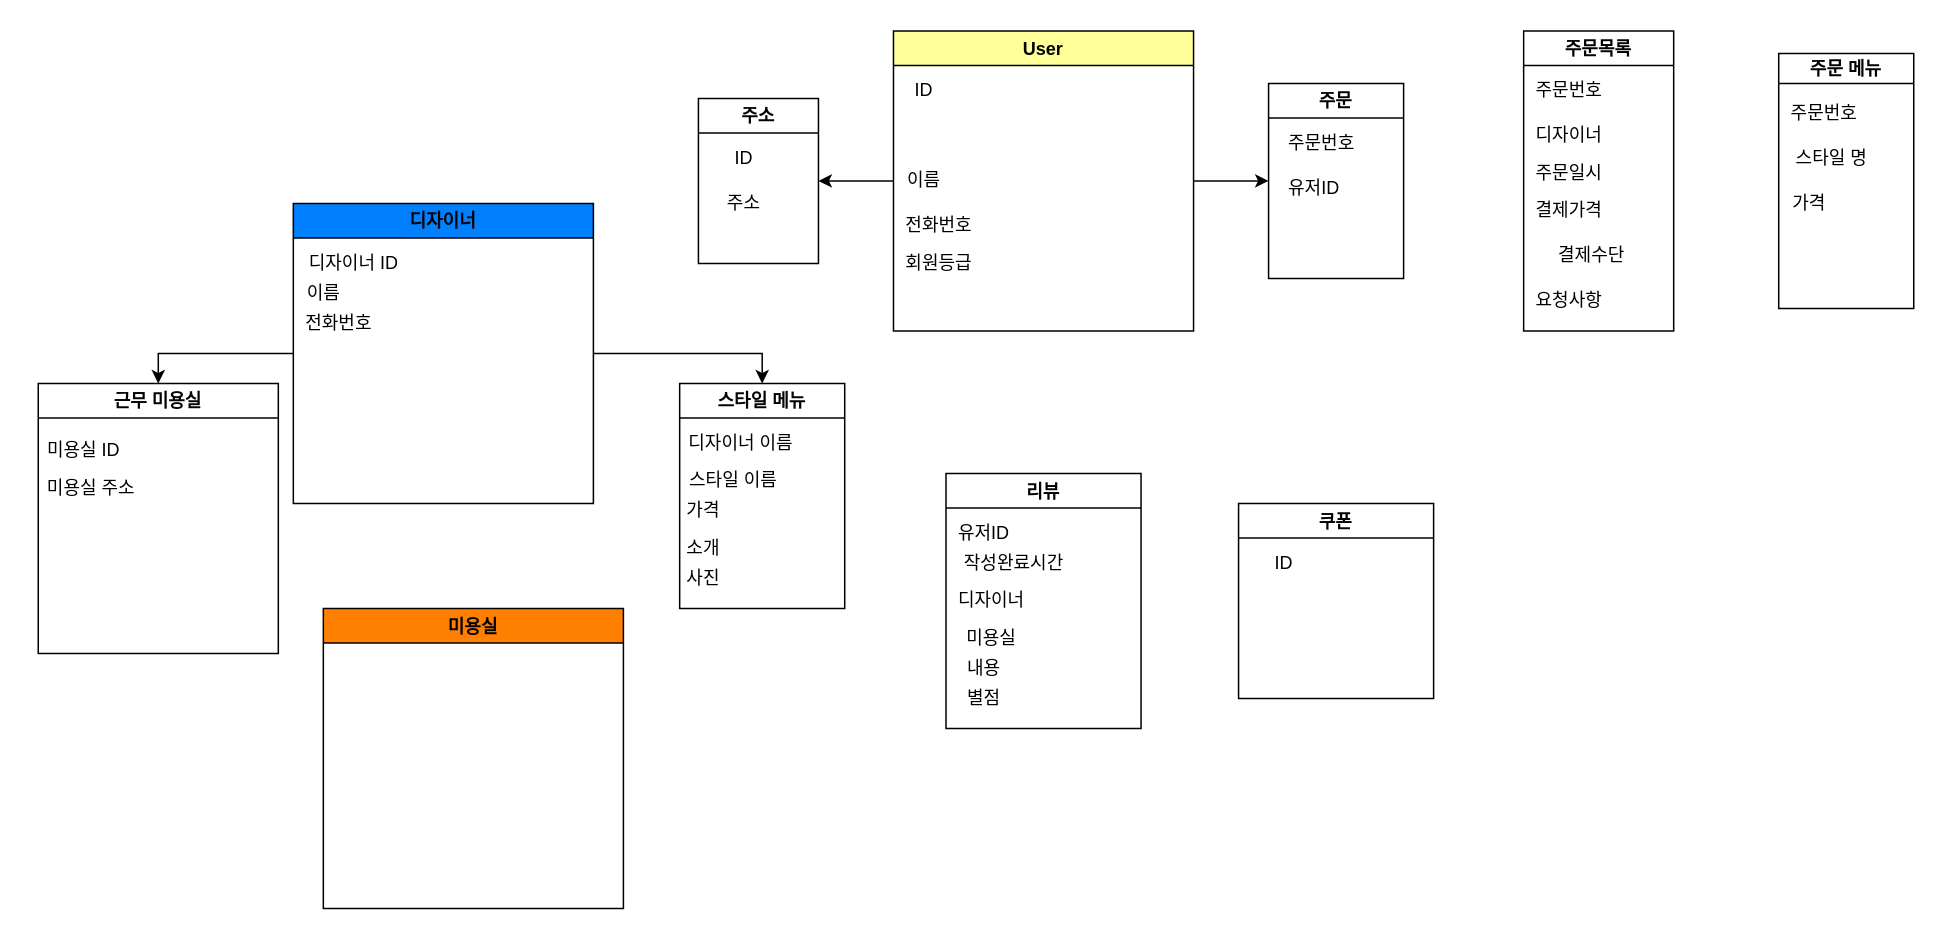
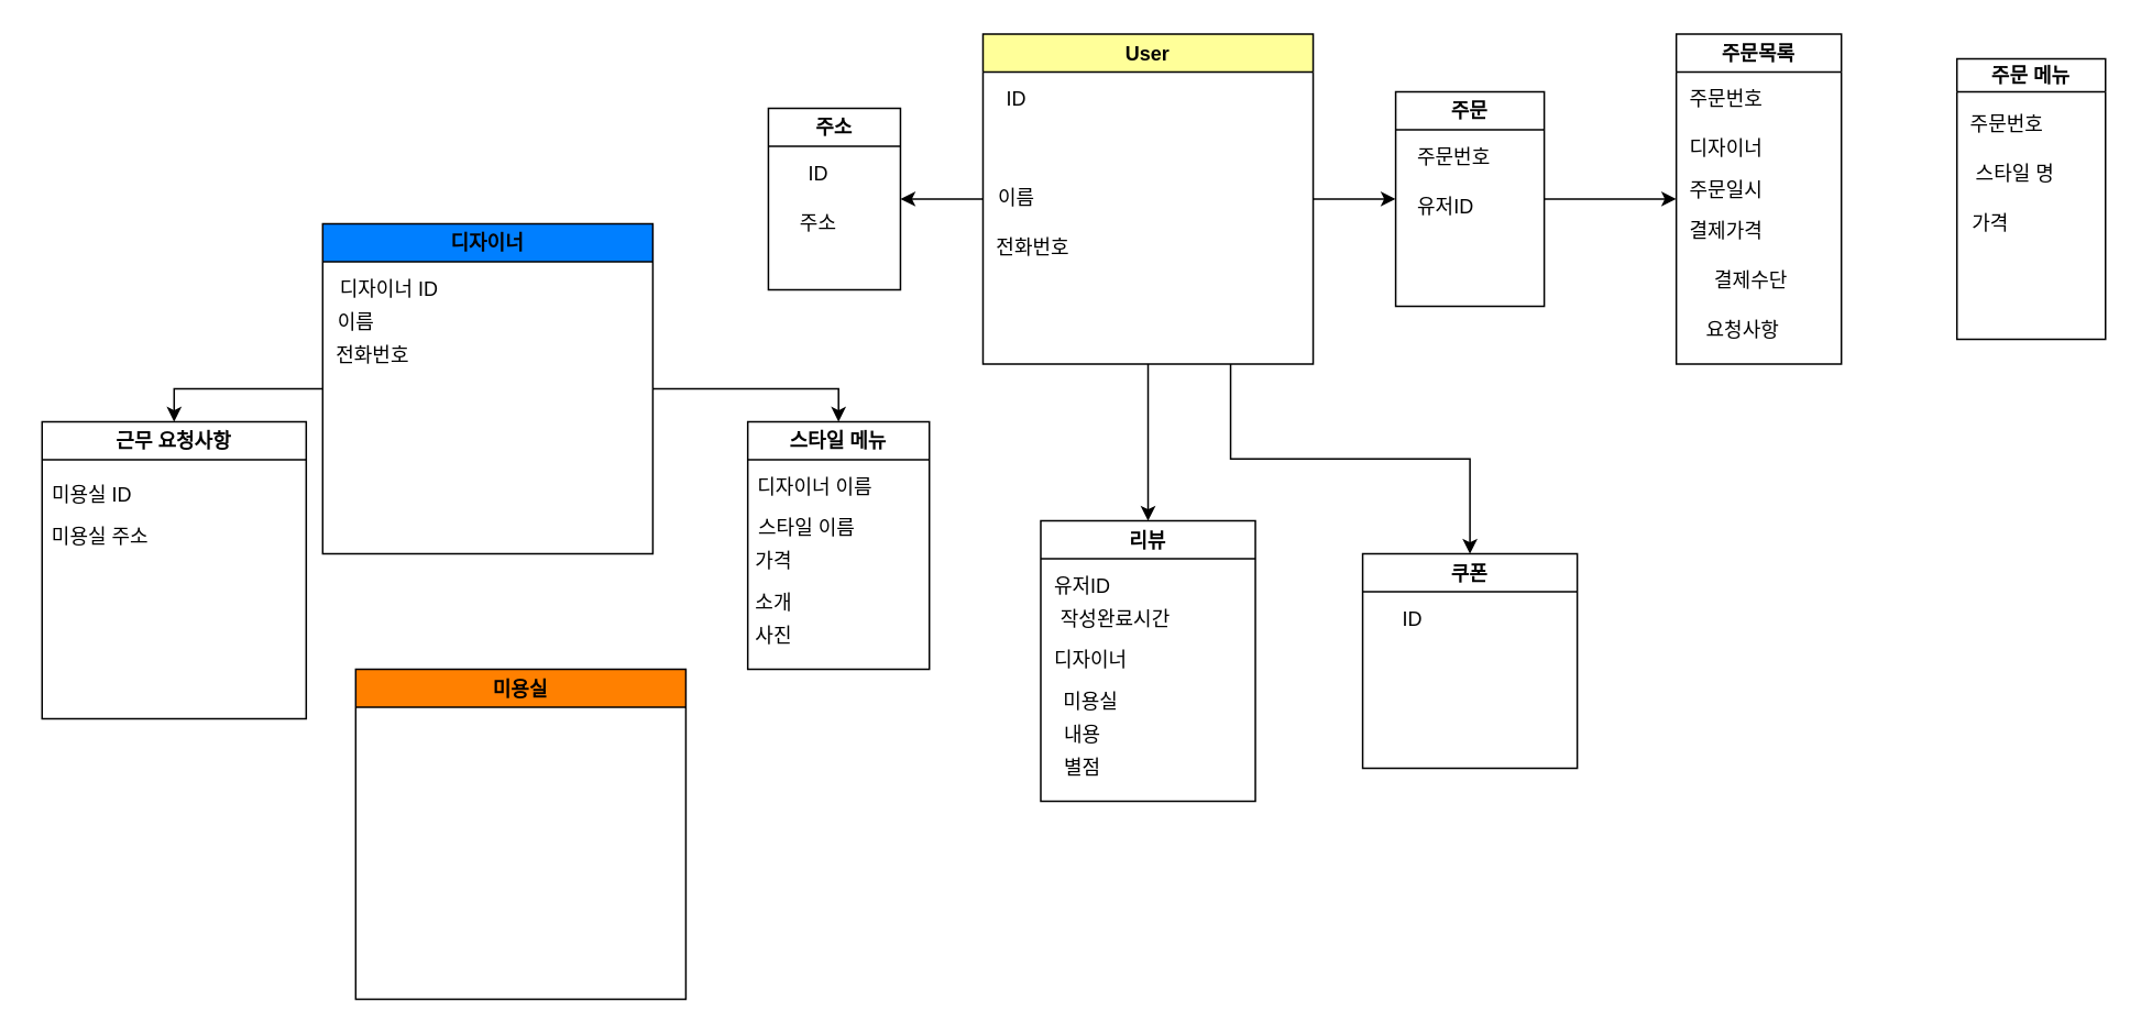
  <mxCell id="0" />
  <mxCell id="1" parent="0" />
  <mxCell id="2" style="edgeStyle=orthogonalEdgeStyle;rounded=0;orthogonalLoop=1;jettySize=auto;html=1;exitX=0;exitY=0.5;exitDx=0;exitDy=0;entryX=1;entryY=0.5;entryDx=0;entryDy=0;" parent="1" source="6" target="10" edge="1"><mxGeometry relative="1" as="geometry"><mxPoint x="475" y="125" as="targetPoint" /></mxGeometry></mxCell>
  <mxCell id="3" style="edgeStyle=orthogonalEdgeStyle;rounded=0;orthogonalLoop=1;jettySize=auto;html=1;exitX=1;exitY=0.5;exitDx=0;exitDy=0;" parent="1" source="6" edge="1"><mxGeometry relative="1" as="geometry"><mxPoint x="845" y="120" as="targetPoint" /></mxGeometry></mxCell>
+ <mxCell id="4" style="edgeStyle=orthogonalEdgeStyle;rounded=0;orthogonalLoop=1;jettySize=auto;html=1;exitX=0.5;exitY=1;exitDx=0;exitDy=0;entryX=0.5;entryY=0;entryDx=0;entryDy=0;" parent="1" source="6" target="28" edge="1"><mxGeometry relative="1" as="geometry" /></mxCell>
+ <mxCell id="5" style="edgeStyle=orthogonalEdgeStyle;rounded=0;orthogonalLoop=1;jettySize=auto;html=1;exitX=0.75;exitY=1;exitDx=0;exitDy=0;entryX=0.5;entryY=0;entryDx=0;entryDy=0;" parent="1" source="6" target="35" edge="1"><mxGeometry relative="1" as="geometry" /></mxCell>
  <mxCell id="6" value="User" style="swimlane;fillColor=#FFFF99;fontColor=#030303;" parent="1" vertex="1"><mxGeometry x="595" y="20" width="200" height="200" as="geometry" /></mxCell>
  <mxCell id="7" value="ID" style="text;html=1;align=center;verticalAlign=middle;resizable=0;points=[];autosize=1;strokeColor=none;fillColor=none;" parent="6" vertex="1"><mxGeometry x="5" y="30" width="30" height="20" as="geometry" /></mxCell>
  <mxCell id="8" value="전화번호" style="text;html=1;align=center;verticalAlign=middle;resizable=0;points=[];autosize=1;strokeColor=none;fillColor=none;" parent="6" vertex="1"><mxGeometry y="120" width="60" height="20" as="geometry" /></mxCell>
  <mxCell id="9" value="이름" style="text;html=1;align=center;verticalAlign=middle;resizable=0;points=[];autosize=1;strokeColor=none;fillColor=none;" parent="6" vertex="1"><mxGeometry y="90" width="40" height="20" as="geometry" /></mxCell>
  <mxCell id="10" value="주소" style="swimlane;startSize=23;" parent="1" vertex="1"><mxGeometry x="465" y="65" width="80" height="110" as="geometry" /></mxCell>
  <mxCell id="11" value="ID" style="text;html=1;align=center;verticalAlign=middle;resizable=0;points=[];autosize=1;strokeColor=none;fillColor=none;" parent="1" vertex="1"><mxGeometry x="480" y="95" width="30" height="20" as="geometry" /></mxCell>
  <mxCell id="12" value="주소" style="text;html=1;align=center;verticalAlign=middle;resizable=0;points=[];autosize=1;strokeColor=none;fillColor=none;" parent="1" vertex="1"><mxGeometry x="475" y="125" width="40" height="20" as="geometry" /></mxCell>
+ <mxCell id="13" style="edgeStyle=orthogonalEdgeStyle;rounded=0;orthogonalLoop=1;jettySize=auto;html=1;exitX=1;exitY=0.5;exitDx=0;exitDy=0;entryX=0;entryY=0.5;entryDx=0;entryDy=0;" parent="1" source="14" target="17" edge="1"><mxGeometry relative="1" as="geometry" /></mxCell>
  <mxCell id="14" value="주문" style="swimlane;startSize=23;" parent="1" vertex="1"><mxGeometry x="845" y="55" width="90" height="130" as="geometry" /></mxCell>
  <mxCell id="15" value="주문번호" style="text;html=1;align=center;verticalAlign=middle;resizable=0;points=[];autosize=1;strokeColor=none;fillColor=none;" parent="14" vertex="1"><mxGeometry x="5" y="30" width="60" height="20" as="geometry" /></mxCell>
  <mxCell id="16" value="유저ID" style="text;html=1;align=center;verticalAlign=middle;resizable=0;points=[];autosize=1;strokeColor=none;fillColor=none;" parent="14" vertex="1"><mxGeometry x="5" y="60" width="50" height="20" as="geometry" /></mxCell>
  <mxCell id="17" value="주문목록" style="swimlane;startSize=23;" parent="1" vertex="1"><mxGeometry x="1015" y="20" width="100" height="200" as="geometry" /></mxCell>
  <mxCell id="18" value="주문번호" style="text;html=1;align=center;verticalAlign=middle;resizable=0;points=[];autosize=1;strokeColor=none;fillColor=none;" parent="17" vertex="1"><mxGeometry y="30" width="60" height="20" as="geometry" /></mxCell>
  <mxCell id="19" value="디자이너" style="text;html=1;align=center;verticalAlign=middle;resizable=0;points=[];autosize=1;strokeColor=none;fillColor=none;" parent="17" vertex="1"><mxGeometry y="60" width="60" height="20" as="geometry" /></mxCell>
  <mxCell id="20" value="주문일시" style="text;html=1;align=center;verticalAlign=middle;resizable=0;points=[];autosize=1;strokeColor=none;fillColor=none;" parent="17" vertex="1"><mxGeometry y="85" width="60" height="20" as="geometry" /></mxCell>
  <mxCell id="21" value="결제가격" style="text;html=1;align=center;verticalAlign=middle;resizable=0;points=[];autosize=1;strokeColor=none;fillColor=none;" parent="17" vertex="1"><mxGeometry y="110" width="60" height="20" as="geometry" /></mxCell>
  <mxCell id="22" value="결제수단" style="text;html=1;align=center;verticalAlign=middle;resizable=0;points=[];autosize=1;strokeColor=none;fillColor=none;" parent="17" vertex="1"><mxGeometry x="15" y="140" width="60" height="20" as="geometry" /></mxCell>
- <mxCell id="23" value="요청사항" style="text;html=1;align=center;verticalAlign=middle;resizable=0;points=[];autosize=1;strokeColor=none;fillColor=none;" parent="17" vertex="1"><mxGeometry y="170" width="60" height="20" as="geometry" /></mxCell>
+ <mxCell id="23" value="요청사항" style="text;html=1;align=center;verticalAlign=middle;resizable=0;points=[];autosize=1;strokeColor=none;fillColor=none;" parent="17" vertex="1"><mxGeometry x="10" y="170" width="60" height="20" as="geometry" /></mxCell>
  <mxCell id="24" value="주문 메뉴" style="swimlane;startSize=20;" parent="1" vertex="1"><mxGeometry x="1185" y="35" width="90" height="170" as="geometry" /></mxCell>
  <mxCell id="25" value="주문번호" style="text;html=1;align=center;verticalAlign=middle;resizable=0;points=[];autosize=1;strokeColor=none;fillColor=none;" parent="24" vertex="1"><mxGeometry y="30" width="60" height="20" as="geometry" /></mxCell>
  <mxCell id="26" value="스타일 명" style="text;html=1;align=center;verticalAlign=middle;resizable=0;points=[];autosize=1;strokeColor=none;fillColor=none;" parent="24" vertex="1"><mxGeometry y="60" width="70" height="20" as="geometry" /></mxCell>
  <mxCell id="27" value="가격" style="text;html=1;align=center;verticalAlign=middle;resizable=0;points=[];autosize=1;strokeColor=none;fillColor=none;" parent="24" vertex="1"><mxGeometry y="90" width="40" height="20" as="geometry" /></mxCell>
  <mxCell id="28" value="리뷰" style="swimlane;fillColor=#FFFFFF;fontColor=#030303;" parent="1" vertex="1"><mxGeometry x="630" y="315" width="130" height="170" as="geometry" /></mxCell>
  <mxCell id="29" value="유저ID" style="text;html=1;align=center;verticalAlign=middle;resizable=0;points=[];autosize=1;strokeColor=none;fillColor=none;" parent="28" vertex="1"><mxGeometry y="30" width="50" height="20" as="geometry" /></mxCell>
  <mxCell id="30" value="작성완료시간" style="text;html=1;align=center;verticalAlign=middle;resizable=0;points=[];autosize=1;strokeColor=none;fillColor=none;" parent="28" vertex="1"><mxGeometry y="50" width="90" height="20" as="geometry" /></mxCell>
  <mxCell id="31" value="디자이너" style="text;html=1;align=center;verticalAlign=middle;resizable=0;points=[];autosize=1;strokeColor=none;fillColor=none;" parent="28" vertex="1"><mxGeometry y="75" width="60" height="20" as="geometry" /></mxCell>
  <mxCell id="32" value="미용실" style="text;html=1;align=center;verticalAlign=middle;resizable=0;points=[];autosize=1;strokeColor=none;fillColor=none;" parent="28" vertex="1"><mxGeometry x="5" y="100" width="50" height="20" as="geometry" /></mxCell>
  <mxCell id="33" value="내용" style="text;html=1;align=center;verticalAlign=middle;resizable=0;points=[];autosize=1;strokeColor=none;fillColor=none;" parent="28" vertex="1"><mxGeometry x="5" y="120" width="40" height="20" as="geometry" /></mxCell>
  <mxCell id="34" value="별점" style="text;html=1;align=center;verticalAlign=middle;resizable=0;points=[];autosize=1;strokeColor=none;fillColor=none;" parent="28" vertex="1"><mxGeometry x="5" y="140" width="40" height="20" as="geometry" /></mxCell>
  <mxCell id="35" value="쿠폰" style="swimlane;fillColor=#FFFFFF;fontColor=#030303;" parent="1" vertex="1"><mxGeometry x="825" y="335" width="130" height="130" as="geometry" /></mxCell>
  <mxCell id="36" value="ID" style="text;html=1;align=center;verticalAlign=middle;resizable=0;points=[];autosize=1;strokeColor=none;fillColor=none;" parent="35" vertex="1"><mxGeometry x="15" y="30" width="30" height="20" as="geometry" /></mxCell>
  <mxCell id="37" style="edgeStyle=orthogonalEdgeStyle;rounded=0;orthogonalLoop=1;jettySize=auto;html=1;exitX=1;exitY=0.5;exitDx=0;exitDy=0;entryX=0.5;entryY=0;entryDx=0;entryDy=0;" parent="1" source="39" target="44" edge="1"><mxGeometry relative="1" as="geometry" /></mxCell>
  <mxCell id="38" style="edgeStyle=orthogonalEdgeStyle;rounded=0;orthogonalLoop=1;jettySize=auto;html=1;exitX=0;exitY=0.5;exitDx=0;exitDy=0;entryX=0.5;entryY=0;entryDx=0;entryDy=0;" parent="1" source="39" target="50" edge="1"><mxGeometry relative="1" as="geometry" /></mxCell>
  <mxCell id="39" value="디자이너" style="swimlane;fillColor=#007FFF;startSize=23;fontColor=#030303;" parent="1" vertex="1"><mxGeometry x="195" y="135" width="200" height="200" as="geometry" /></mxCell>
  <mxCell id="40" value="디자이너 ID" style="text;html=1;align=center;verticalAlign=middle;resizable=0;points=[];autosize=1;strokeColor=none;fillColor=none;" parent="39" vertex="1"><mxGeometry y="30" width="80" height="20" as="geometry" /></mxCell>
  <mxCell id="41" value="이름" style="text;html=1;align=center;verticalAlign=middle;resizable=0;points=[];autosize=1;strokeColor=none;fillColor=none;" parent="39" vertex="1"><mxGeometry y="50" width="40" height="20" as="geometry" /></mxCell>
  <mxCell id="42" value="전화번호" style="text;html=1;align=center;verticalAlign=middle;resizable=0;points=[];autosize=1;strokeColor=none;fillColor=none;" parent="39" vertex="1"><mxGeometry y="70" width="60" height="20" as="geometry" /></mxCell>
- <mxCell id="43" value="회원등급" style="text;html=1;align=center;verticalAlign=middle;resizable=0;points=[];autosize=1;strokeColor=none;fillColor=none;" parent="1" vertex="1"><mxGeometry x="595" y="165" width="60" height="20" as="geometry" /></mxCell>
  <mxCell id="44" value="스타일 메뉴" style="swimlane;fillColor=#FFFFFF;fontColor=#030303;" parent="1" vertex="1"><mxGeometry x="452.5" y="255" width="110" height="150" as="geometry" /></mxCell>
  <mxCell id="45" value="디자이너 이름" style="text;html=1;align=center;verticalAlign=middle;resizable=0;points=[];autosize=1;strokeColor=none;fillColor=none;" parent="44" vertex="1"><mxGeometry x="-5" y="30" width="90" height="20" as="geometry" /></mxCell>
  <mxCell id="46" value="스타일 이름" style="text;html=1;align=center;verticalAlign=middle;resizable=0;points=[];autosize=1;strokeColor=none;fillColor=none;" parent="44" vertex="1"><mxGeometry x="-5" y="55" width="80" height="20" as="geometry" /></mxCell>
  <mxCell id="47" value="가격" style="text;html=1;align=center;verticalAlign=middle;resizable=0;points=[];autosize=1;strokeColor=none;fillColor=none;" parent="44" vertex="1"><mxGeometry x="-5" y="75" width="40" height="20" as="geometry" /></mxCell>
  <mxCell id="48" value="소개" style="text;html=1;align=center;verticalAlign=middle;resizable=0;points=[];autosize=1;strokeColor=none;fillColor=none;" parent="44" vertex="1"><mxGeometry x="-5" y="100" width="40" height="20" as="geometry" /></mxCell>
  <mxCell id="49" value="사진" style="text;html=1;align=center;verticalAlign=middle;resizable=0;points=[];autosize=1;strokeColor=none;fillColor=none;" parent="44" vertex="1"><mxGeometry x="-5" y="120" width="40" height="20" as="geometry" /></mxCell>
- <mxCell id="50" value="근무 미용실" style="swimlane;fillColor=#FFFFFF;fontColor=#030303;" parent="1" vertex="1"><mxGeometry x="25" y="255" width="160" height="180" as="geometry" /></mxCell>
+ <mxCell id="50" value="근무 요청사항" style="swimlane;fillColor=#FFFFFF;fontColor=#030303;" parent="1" vertex="1"><mxGeometry x="25" y="255" width="160" height="180" as="geometry" /></mxCell>
  <mxCell id="51" value="미용실 ID" style="text;html=1;align=center;verticalAlign=middle;resizable=0;points=[];autosize=1;strokeColor=none;fillColor=none;" parent="50" vertex="1"><mxGeometry x="-5" y="35" width="70" height="20" as="geometry" /></mxCell>
  <mxCell id="52" value="미용실 주소" style="text;html=1;align=center;verticalAlign=middle;resizable=0;points=[];autosize=1;strokeColor=none;fillColor=none;" parent="50" vertex="1"><mxGeometry x="-5" y="60" width="80" height="20" as="geometry" /></mxCell>
  <mxCell id="53" value="미용실" style="swimlane;fillColor=#FF8000;" vertex="1" parent="1"><mxGeometry x="215" y="405" width="200" height="200" as="geometry" /></mxCell>
